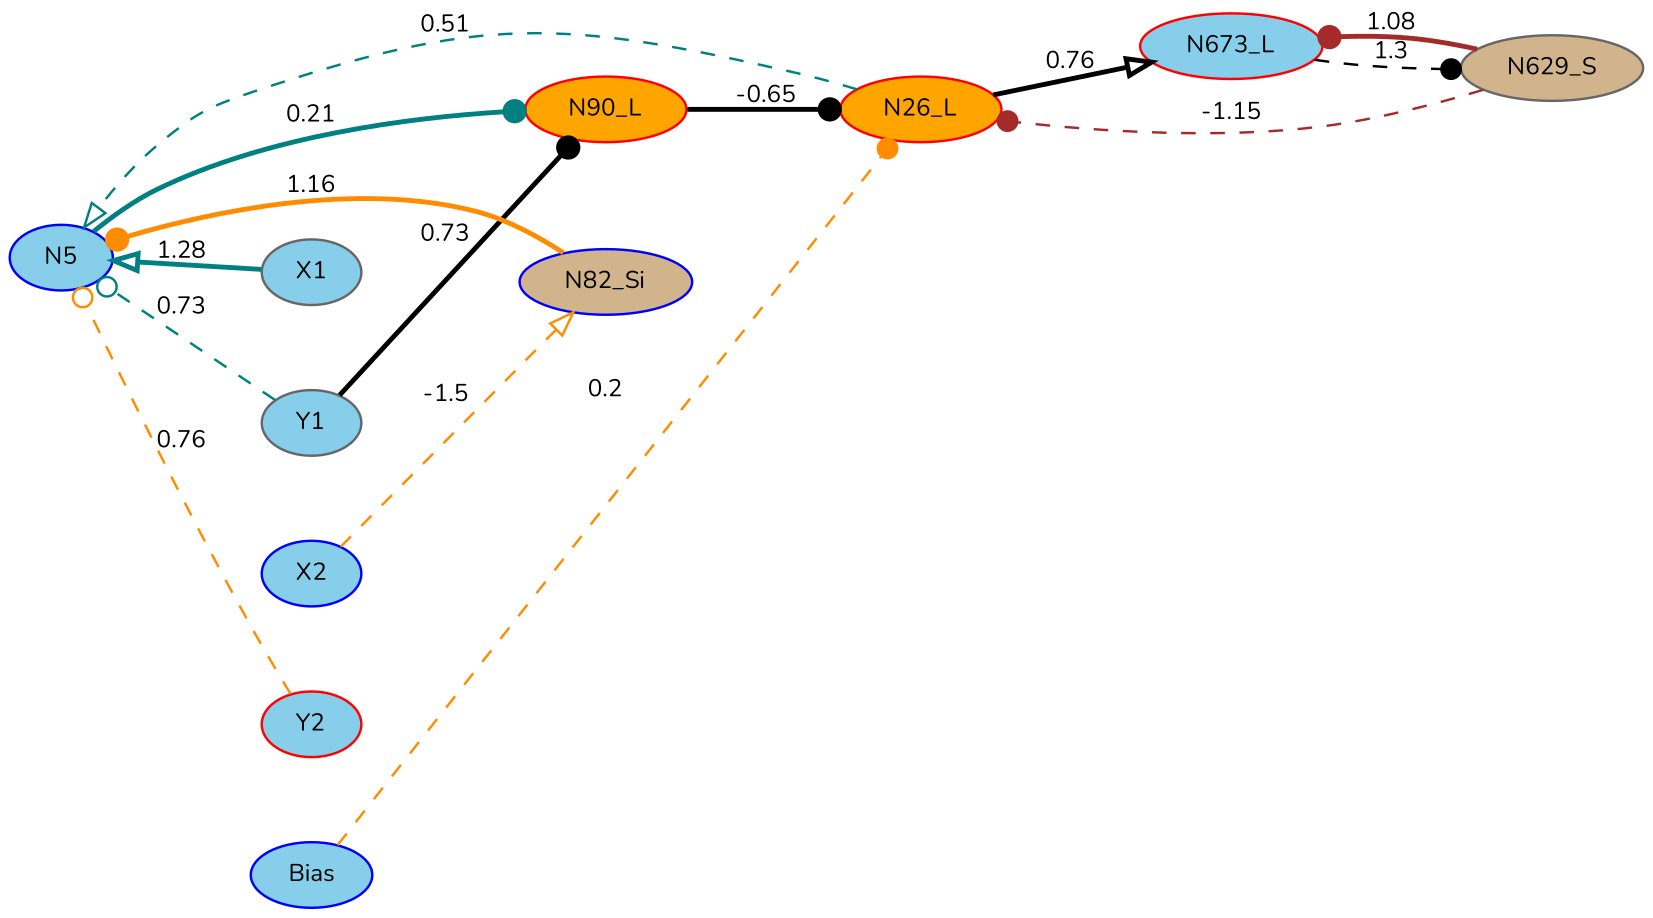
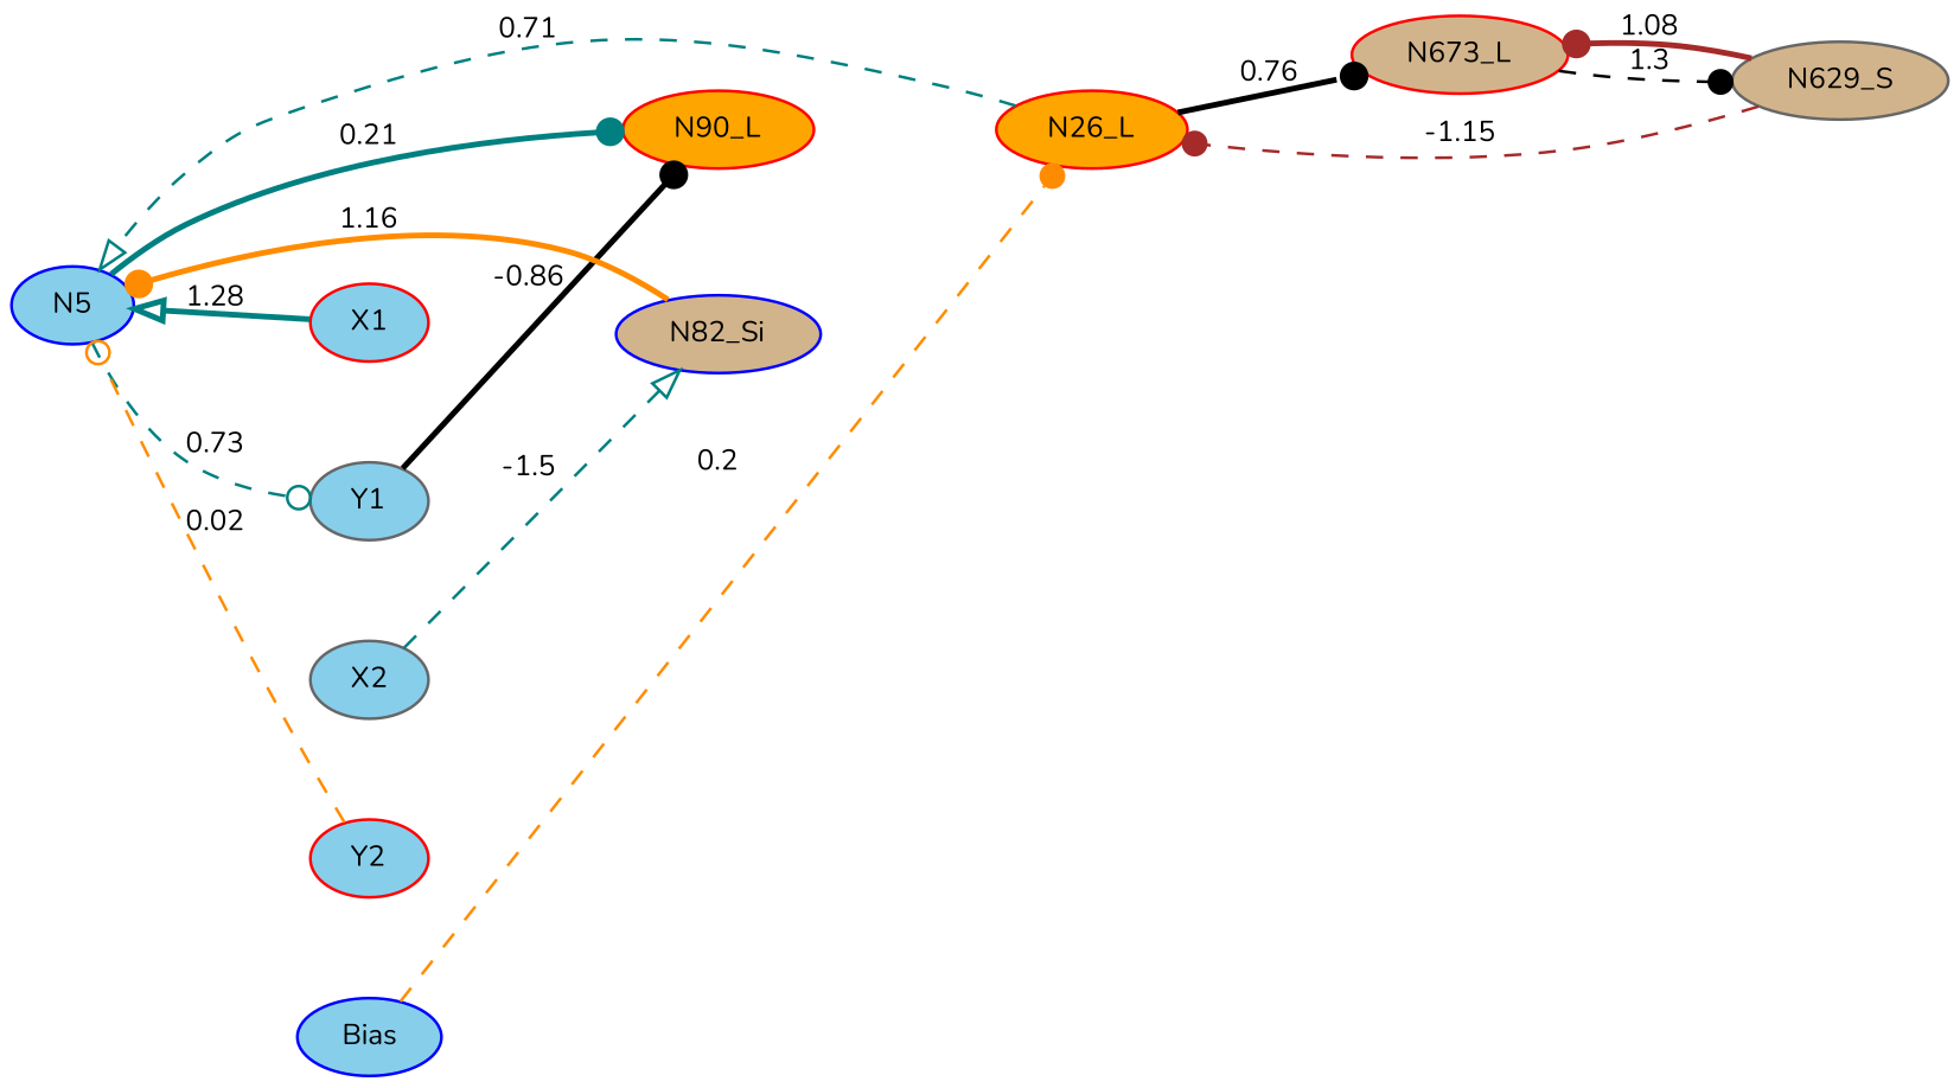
  digraph {
    fontname=Nunito
    rankdir=LR
    node [color=blue fillcolor=skyblue fontname=Nunito fontsize=10 shape=ellipse style=filled]
    edge [arrowhead=dot color=teal fontname=Nunito fontsize=10 style=bold]
    N5 [height=0.1 width=0.1]
    n2 [height=0.1 label=Bias width=0.1]
-   n3 [color=gray40 height=0.1 label=X1 width=0.1]
+   n3 [color=red height=0.1 label=X1 width=0.1]
    n4 [color=gray40 height=0.1 label=Y1 width=0.1]
-   n5 [height=0.1 label=X2 width=0.1]
+   n5 [color=gray40 height=0.1 label=X2 width=0.1]
    n6 [color=red height=0.1 label=Y2 width=0.1]
    n7 [color=red fillcolor=orange height=0.1 label=N90_L width=0.1]
    n8 [color=red fillcolor=orange height=0.1 label=N26_L width=0.1]
    n9 [fillcolor=tan height=0.1 label=N82_Si width=0.1]
-   n10 [color=red height=0.1 label=N673_L width=0.1]
+   n10 [color=red fillcolor=tan height=0.1 label=N673_L width=0.1]
    n11 [color=gray40 fillcolor=tan height=0.1 label=N629_S width=0.1]
    subgraph sub_1 {
      rank=same
      N5
    }
    subgraph sub_2 {
      rank=same
      n2
      n3
      n4
      n5
      n6
    }
    N5 -> n7 [label=0.21]
    n2 -> n8 [color=darkorange label=0.2 style=dashed]
    n3 -> N5 [arrowhead=onormal label=1.28]
    n3 -> n4 [style=invis arrowhead="" color="" fontsize=""]
-   n4 -> N5 [arrowhead=odot label=0.73 style=dashed]
+   N5 -> n4 [arrowhead=odot label=0.73 style=dashed]
    n4 -> n5 [style=invis arrowhead="" color="" fontsize=""]
-   n4 -> n7 [arrowType=inv color=black label=0.73]
+   n4 -> n7 [arrowType=inv color=black label=-0.86]
    n5 -> n6 [style=invis arrowhead="" color="" fontsize=""]
-   n5 -> n9 [arrowType=inv arrowhead=onormal color=darkorange label=-1.5 style=dashed]
-   n6 -> N5 [arrowhead=odot color=darkorange label=0.76 style=dashed]
+   n5 -> n9 [arrowType=inv arrowhead=onormal label=-1.5 style=dashed]
+   n6 -> N5 [arrowhead=odot color=darkorange label=0.02 style=dashed]
    n6 -> n2 [style=invis arrowhead="" color="" fontsize=""]
-   n7 -> n8 [arrowType=inv color=black label=-0.65]
-   n8 -> N5 [arrowhead=onormal label=0.51 style=dashed]
-   n8 -> n10 [arrowhead=onormal color=black label=0.76]
+   n8 -> N5 [arrowhead=onormal label=0.71 style=dashed]
+   n8 -> n10 [color=black label=0.76]
    n9 -> N5 [color=darkorange label=1.16]
    n10 -> n11 [color=black label=1.3 style=dashed]
    n11 -> n8 [arrowType=inv color=brown label=-1.15 style=dashed]
    n11 -> n10 [color=brown label=1.08]
  }
